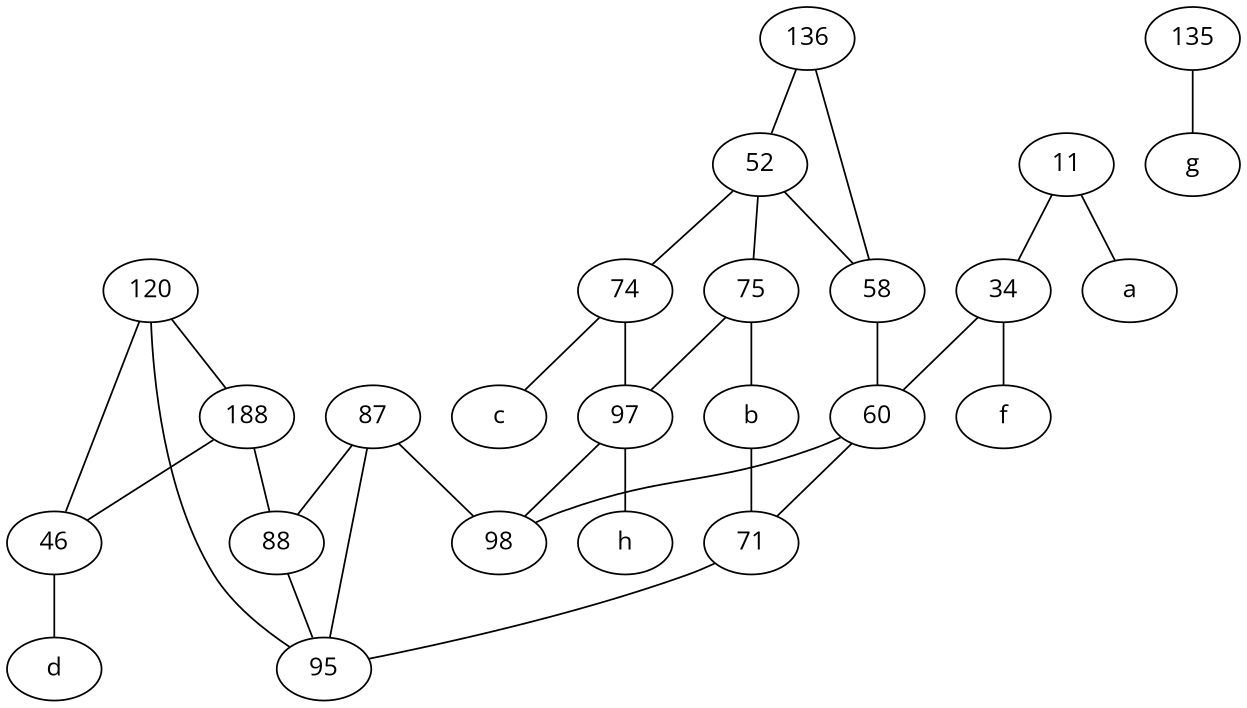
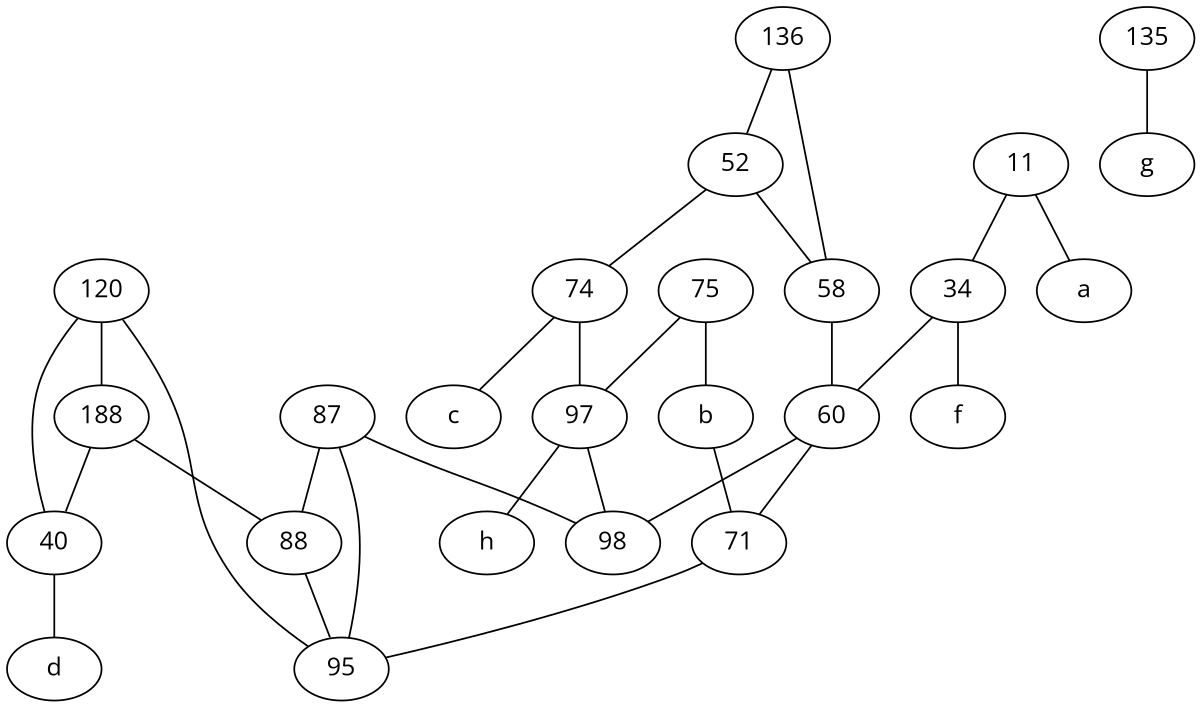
  graph {
    fontname="Open Sans"
    node [fontname="Open Sans" labelfontsize=50]
    edge [fontname="Open Sans"]
    n1 [label=188]
-   46
+   46 [label=40]
    88
    d
    95
    135
    g
    136
    52
    58
    74
    75
    60
    11
    34
    a
    f
    71
    98
    97
    c
    b
    h
    87
    120
    n1 -- 46
    n1 -- 88
    46 -- d
    88 -- 95
    135 -- g
    136 -- 52
    136 -- 58
    52 -- 58
    52 -- 74
-   52 -- 75
    58 -- 60
    74 -- 97
    74 -- c
    75 -- 97
    75 -- b
    60 -- 71
    60 -- 98
    11 -- 34
    11 -- a
    34 -- 60
    34 -- f
    71 -- 95
    97 -- 98
    97 -- h
    b -- 71
    87 -- 88
    87 -- 95
    87 -- 98
    120 -- n1
    120 -- 46
    120 -- 95
  }
